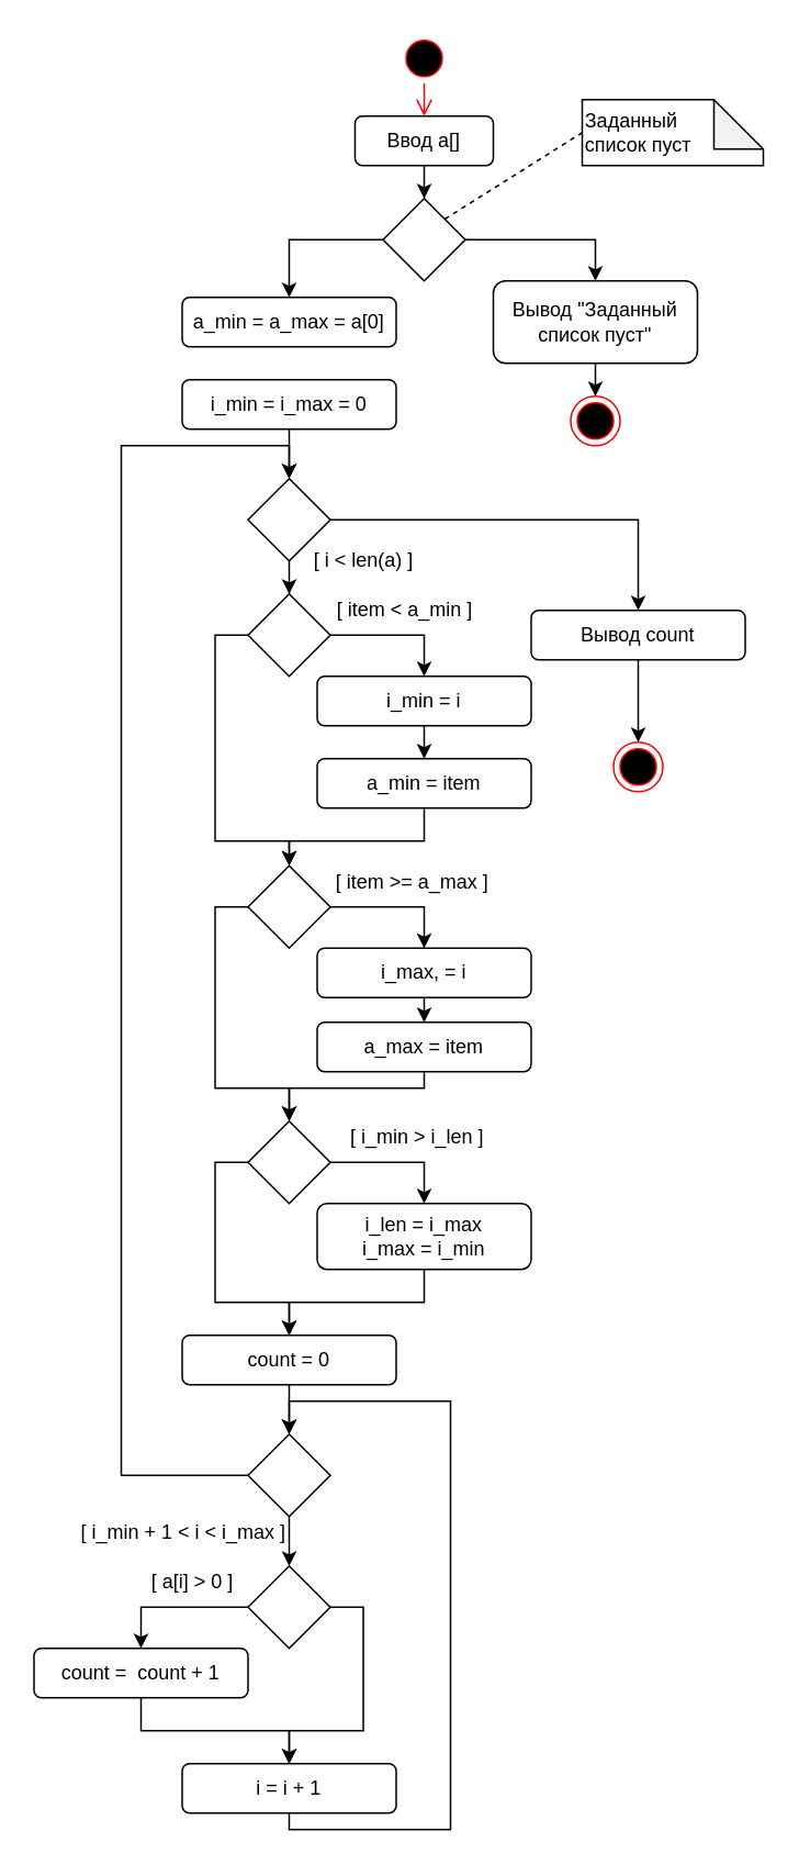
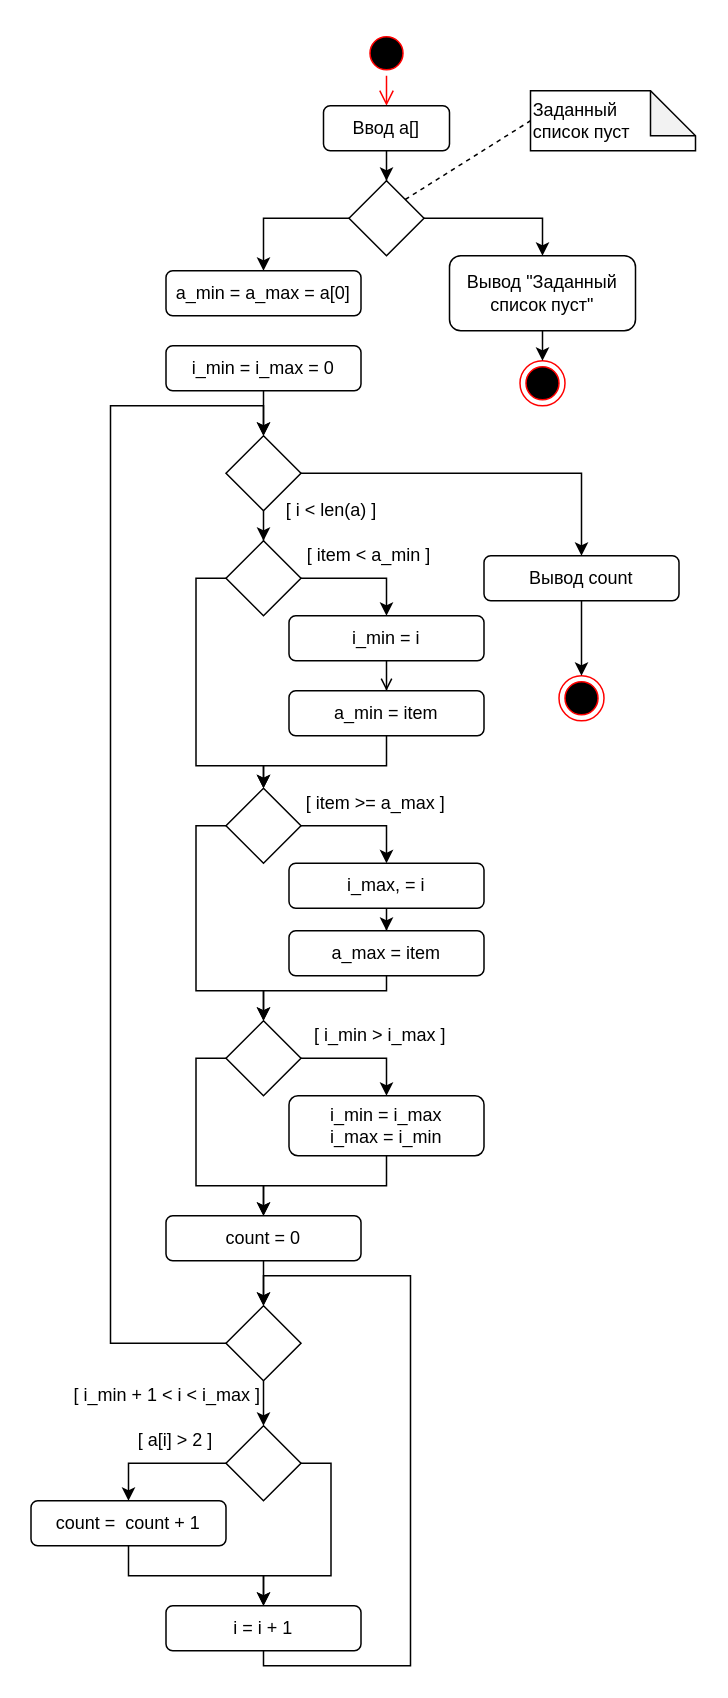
  <mxCell id="0" />
  <mxCell id="1" parent="0" />
  <mxCell id="2" value="" style="ellipse;html=1;shape=startState;fillColor=#000000;strokeColor=#ff0000;labelBackgroundColor=none;fontFamily=Helvetica;" parent="1" vertex="1"><mxGeometry x="242" y="20" width="30" height="30" as="geometry" /></mxCell>
  <mxCell id="3" value="" style="edgeStyle=orthogonalEdgeStyle;html=1;verticalAlign=bottom;endArrow=open;endSize=8;strokeColor=#ff0000;fontFamily=Helvetica;entryX=0.5;entryY=0;entryDx=0;entryDy=0;labelBackgroundColor=none;" parent="1" source="2" target="6" edge="1"><mxGeometry relative="1" as="geometry"><mxPoint x="257" y="110" as="targetPoint" /></mxGeometry></mxCell>
  <mxCell id="4" value="" style="ellipse;html=1;shape=endState;fillColor=#000000;strokeColor=#ff0000;labelBackgroundColor=none;fontFamily=Helvetica;" parent="1" vertex="1"><mxGeometry x="372" y="450" width="30" height="30" as="geometry" /></mxCell>
  <mxCell id="5" style="edgeStyle=orthogonalEdgeStyle;rounded=0;orthogonalLoop=1;jettySize=auto;html=1;exitX=0.5;exitY=1;exitDx=0;exitDy=0;fontFamily=Helvetica;labelBackgroundColor=none;" parent="1" source="6" target="9" edge="1"><mxGeometry relative="1" as="geometry" /></mxCell>
  <mxCell id="6" value="Ввод a[]" style="rounded=1;whiteSpace=wrap;html=1;labelBackgroundColor=none;fontFamily=Helvetica;" parent="1" vertex="1"><mxGeometry x="215" y="70" width="84" height="30" as="geometry" /></mxCell>
  <mxCell id="7" style="edgeStyle=orthogonalEdgeStyle;rounded=0;orthogonalLoop=1;jettySize=auto;html=1;exitX=1;exitY=0.5;exitDx=0;exitDy=0;entryX=0.5;entryY=0;entryDx=0;entryDy=0;fontFamily=Helvetica;labelBackgroundColor=none;" edge="1" parent="1" source="9" target="12"><mxGeometry relative="1" as="geometry" /></mxCell>
  <mxCell id="8" style="edgeStyle=orthogonalEdgeStyle;rounded=0;orthogonalLoop=1;jettySize=auto;html=1;exitX=0;exitY=0.5;exitDx=0;exitDy=0;fontFamily=Helvetica;labelBackgroundColor=none;" edge="1" parent="1" source="9" target="15"><mxGeometry relative="1" as="geometry" /></mxCell>
  <mxCell id="9" value="" style="rhombus;whiteSpace=wrap;html=1;labelBackgroundColor=none;fontFamily=Helvetica;" parent="1" vertex="1"><mxGeometry x="232" y="120" width="50" height="50" as="geometry" /></mxCell>
  <mxCell id="10" value="" style="ellipse;html=1;shape=endState;fillColor=#000000;strokeColor=#ff0000;labelBackgroundColor=none;fontFamily=Helvetica;" parent="1" vertex="1"><mxGeometry x="346" y="240" width="30" height="30" as="geometry" /></mxCell>
  <mxCell id="11" style="edgeStyle=orthogonalEdgeStyle;rounded=0;orthogonalLoop=1;jettySize=auto;html=1;exitX=0.5;exitY=1;exitDx=0;exitDy=0;entryX=0.5;entryY=0;entryDx=0;entryDy=0;fontFamily=Helvetica;labelBackgroundColor=none;" edge="1" parent="1" source="12" target="10"><mxGeometry relative="1" as="geometry" /></mxCell>
  <mxCell id="12" value="Вывод &quot;&lt;span style=&quot;&quot;&gt;Заданный список пуст&quot;&lt;/span&gt;" style="rounded=1;whiteSpace=wrap;html=1;labelBackgroundColor=none;fontFamily=Helvetica;" vertex="1" parent="1"><mxGeometry x="299" y="170" width="124" height="50" as="geometry" /></mxCell>
  <mxCell id="13" value="Заданный &lt;br&gt;список пуст" style="shape=note;whiteSpace=wrap;html=1;backgroundOutline=1;darkOpacity=0.05;labelBackgroundColor=none;fontFamily=Helvetica;align=left;" vertex="1" parent="1"><mxGeometry x="353" y="60" width="110" height="40" as="geometry" /></mxCell>
  <mxCell id="14" value="" style="endArrow=none;dashed=1;html=1;fontFamily=Helvetica;entryX=0;entryY=0.5;entryDx=0;entryDy=0;entryPerimeter=0;exitX=1;exitY=0;exitDx=0;exitDy=0;labelBackgroundColor=none;" edge="1" parent="1" source="9" target="13"><mxGeometry width="50" height="50" relative="1" as="geometry"><mxPoint x="233" y="300" as="sourcePoint" /><mxPoint x="283" y="250" as="targetPoint" /></mxGeometry></mxCell>
  <mxCell id="15" value="&lt;div style=&quot;&quot;&gt;a_min = a_max = a[&lt;span style=&quot;&quot;&gt;0&lt;/span&gt;]&lt;/div&gt;" style="rounded=1;whiteSpace=wrap;html=1;labelBackgroundColor=none;fontFamily=Helvetica;" vertex="1" parent="1"><mxGeometry x="110" y="180" width="130" height="30" as="geometry" /></mxCell>
  <mxCell id="16" style="edgeStyle=orthogonalEdgeStyle;rounded=0;orthogonalLoop=1;jettySize=auto;html=1;exitX=0.5;exitY=1;exitDx=0;exitDy=0;entryX=0.5;entryY=0;entryDx=0;entryDy=0;fontFamily=Helvetica;labelBackgroundColor=none;" edge="1" parent="1" source="17" target="20"><mxGeometry relative="1" as="geometry" /></mxCell>
  <mxCell id="17" value="&lt;div style=&quot;&quot;&gt;i_min = i_max = &lt;span style=&quot;&quot;&gt;0&lt;/span&gt;&lt;/div&gt;" style="rounded=1;whiteSpace=wrap;html=1;labelBackgroundColor=none;fontFamily=Helvetica;" vertex="1" parent="1"><mxGeometry x="110" y="230" width="130" height="30" as="geometry" /></mxCell>
  <mxCell id="18" style="edgeStyle=orthogonalEdgeStyle;rounded=0;orthogonalLoop=1;jettySize=auto;html=1;exitX=1;exitY=0.5;exitDx=0;exitDy=0;entryX=0.5;entryY=0;entryDx=0;entryDy=0;fontFamily=Helvetica;labelBackgroundColor=none;" edge="1" parent="1" source="20" target="22"><mxGeometry relative="1" as="geometry" /></mxCell>
  <mxCell id="19" style="edgeStyle=orthogonalEdgeStyle;rounded=0;orthogonalLoop=1;jettySize=auto;html=1;exitX=0.5;exitY=1;exitDx=0;exitDy=0;fontFamily=Helvetica;labelBackgroundColor=none;" edge="1" parent="1" source="20" target="26"><mxGeometry relative="1" as="geometry" /></mxCell>
  <mxCell id="20" value="" style="rhombus;whiteSpace=wrap;html=1;labelBackgroundColor=none;fontFamily=Helvetica;" vertex="1" parent="1"><mxGeometry x="150" y="290" width="50" height="50" as="geometry" /></mxCell>
  <mxCell id="21" style="edgeStyle=orthogonalEdgeStyle;rounded=0;orthogonalLoop=1;jettySize=auto;html=1;exitX=0.5;exitY=1;exitDx=0;exitDy=0;entryX=0.5;entryY=0;entryDx=0;entryDy=0;fontFamily=Helvetica;labelBackgroundColor=none;" edge="1" parent="1" source="22" target="4"><mxGeometry relative="1" as="geometry" /></mxCell>
  <mxCell id="22" value="&lt;div&gt;Вывод count&lt;/div&gt;" style="rounded=1;whiteSpace=wrap;html=1;labelBackgroundColor=none;fontFamily=Helvetica;" vertex="1" parent="1"><mxGeometry x="322" y="370" width="130" height="30" as="geometry" /></mxCell>
  <mxCell id="23" value="[ i &amp;lt; len(a) ]" style="text;html=1;strokeColor=none;fillColor=none;align=center;verticalAlign=middle;whiteSpace=wrap;rounded=0;labelBackgroundColor=none;fontFamily=Helvetica;" vertex="1" parent="1"><mxGeometry x="184" y="330" width="73" height="20" as="geometry" /></mxCell>
  <mxCell id="24" style="edgeStyle=orthogonalEdgeStyle;rounded=0;orthogonalLoop=1;jettySize=auto;html=1;exitX=1;exitY=0.5;exitDx=0;exitDy=0;entryX=0.5;entryY=0;entryDx=0;entryDy=0;fontFamily=Helvetica;labelBackgroundColor=none;" edge="1" parent="1" source="26" target="28"><mxGeometry relative="1" as="geometry" /></mxCell>
  <mxCell id="25" style="edgeStyle=orthogonalEdgeStyle;rounded=0;orthogonalLoop=1;jettySize=auto;html=1;exitX=0;exitY=0.5;exitDx=0;exitDy=0;entryX=0.5;entryY=0;entryDx=0;entryDy=0;fontFamily=Helvetica;labelBackgroundColor=none;" edge="1" parent="1" source="26" target="34"><mxGeometry relative="1" as="geometry"><Array as="points"><mxPoint x="130" y="385" /><mxPoint x="130" y="510" /><mxPoint x="175" y="510" /></Array></mxGeometry></mxCell>
  <mxCell id="26" value="" style="rhombus;whiteSpace=wrap;html=1;labelBackgroundColor=none;fontFamily=Helvetica;" vertex="1" parent="1"><mxGeometry x="150" y="360" width="50" height="50" as="geometry" /></mxCell>
- <mxCell id="27" style="edgeStyle=orthogonalEdgeStyle;rounded=0;orthogonalLoop=1;jettySize=auto;html=1;exitX=0.5;exitY=1;exitDx=0;exitDy=0;fontFamily=Helvetica;labelBackgroundColor=none;" edge="1" parent="1" source="28" target="31"><mxGeometry relative="1" as="geometry" /></mxCell>
+ <mxCell id="27" style="edgeStyle=orthogonalEdgeStyle;rounded=0;orthogonalLoop=1;jettySize=auto;html=1;exitX=0.5;exitY=1;exitDx=0;exitDy=0;fontFamily=Helvetica;labelBackgroundColor=none;endArrow=open;" edge="1" parent="1" source="28" target="31"><mxGeometry relative="1" as="geometry" /></mxCell>
  <mxCell id="28" value="&lt;div style=&quot;&quot;&gt;&lt;span style=&quot;&quot;&gt;i_min&lt;/span&gt;&lt;font&gt; &lt;/font&gt;&lt;font&gt;= i&lt;/font&gt;&lt;/div&gt;" style="rounded=1;whiteSpace=wrap;html=1;labelBackgroundColor=none;fontFamily=Helvetica;" vertex="1" parent="1"><mxGeometry x="192" y="410" width="130" height="30" as="geometry" /></mxCell>
  <mxCell id="29" value="&lt;div&gt;[ item &amp;lt; a_min ]&lt;/div&gt;" style="text;whiteSpace=wrap;html=1;fontFamily=Helvetica;verticalAlign=middle;align=center;labelBackgroundColor=none;" vertex="1" parent="1"><mxGeometry x="200" y="360" width="91" height="20" as="geometry" /></mxCell>
  <mxCell id="30" style="edgeStyle=orthogonalEdgeStyle;rounded=0;orthogonalLoop=1;jettySize=auto;html=1;exitX=0.5;exitY=1;exitDx=0;exitDy=0;entryX=0.5;entryY=0;entryDx=0;entryDy=0;fontFamily=Helvetica;labelBackgroundColor=none;" edge="1" parent="1" source="31" target="34"><mxGeometry relative="1" as="geometry" /></mxCell>
  <mxCell id="31" value="&lt;div style=&quot;&quot;&gt;a_min = item&lt;/div&gt;" style="rounded=1;whiteSpace=wrap;html=1;labelBackgroundColor=none;fontFamily=Helvetica;" vertex="1" parent="1"><mxGeometry x="192" y="460" width="130" height="30" as="geometry" /></mxCell>
  <mxCell id="32" style="edgeStyle=orthogonalEdgeStyle;rounded=0;orthogonalLoop=1;jettySize=auto;html=1;exitX=1;exitY=0.5;exitDx=0;exitDy=0;entryX=0.5;entryY=0;entryDx=0;entryDy=0;fontFamily=Helvetica;labelBackgroundColor=none;" edge="1" parent="1" source="34" target="37"><mxGeometry relative="1" as="geometry" /></mxCell>
  <mxCell id="33" style="edgeStyle=orthogonalEdgeStyle;rounded=0;orthogonalLoop=1;jettySize=auto;html=1;exitX=0;exitY=0.5;exitDx=0;exitDy=0;entryX=0.5;entryY=0;entryDx=0;entryDy=0;fontFamily=Helvetica;labelBackgroundColor=none;" edge="1" parent="1" source="34" target="42"><mxGeometry relative="1" as="geometry"><Array as="points"><mxPoint x="130" y="550" /><mxPoint x="130" y="660" /><mxPoint x="175" y="660" /></Array></mxGeometry></mxCell>
  <mxCell id="34" value="" style="rhombus;whiteSpace=wrap;html=1;labelBackgroundColor=none;fontFamily=Helvetica;" vertex="1" parent="1"><mxGeometry x="150" y="525" width="50" height="50" as="geometry" /></mxCell>
  <mxCell id="35" value="&lt;div&gt;[ item &amp;gt;= a_max ]&lt;/div&gt;" style="text;whiteSpace=wrap;html=1;fontFamily=Helvetica;verticalAlign=middle;align=center;labelBackgroundColor=none;" vertex="1" parent="1"><mxGeometry x="197" y="525" width="106" height="20" as="geometry" /></mxCell>
  <mxCell id="36" style="edgeStyle=orthogonalEdgeStyle;rounded=0;orthogonalLoop=1;jettySize=auto;html=1;exitX=0.5;exitY=1;exitDx=0;exitDy=0;fontFamily=Helvetica;labelBackgroundColor=none;" edge="1" parent="1" source="37" target="39"><mxGeometry relative="1" as="geometry" /></mxCell>
  <mxCell id="37" value="&lt;div style=&quot;&quot;&gt;i_max&lt;span style=&quot;&quot;&gt;, &lt;/span&gt;= i&lt;/div&gt;" style="rounded=1;whiteSpace=wrap;html=1;labelBackgroundColor=none;fontFamily=Helvetica;" vertex="1" parent="1"><mxGeometry x="192" y="575" width="130" height="30" as="geometry" /></mxCell>
  <mxCell id="38" style="edgeStyle=orthogonalEdgeStyle;rounded=0;orthogonalLoop=1;jettySize=auto;html=1;exitX=0.5;exitY=1;exitDx=0;exitDy=0;entryX=0.5;entryY=0;entryDx=0;entryDy=0;fontFamily=Helvetica;labelBackgroundColor=none;" edge="1" parent="1" source="39" target="42"><mxGeometry relative="1" as="geometry"><Array as="points"><mxPoint x="257" y="660" /><mxPoint x="175" y="660" /></Array></mxGeometry></mxCell>
  <mxCell id="39" value="&lt;div style=&quot;&quot;&gt;a_max = item&lt;/div&gt;" style="rounded=1;whiteSpace=wrap;html=1;labelBackgroundColor=none;fontFamily=Helvetica;" vertex="1" parent="1"><mxGeometry x="192" y="620" width="130" height="30" as="geometry" /></mxCell>
  <mxCell id="40" style="edgeStyle=orthogonalEdgeStyle;rounded=0;orthogonalLoop=1;jettySize=auto;html=1;exitX=1;exitY=0.5;exitDx=0;exitDy=0;entryX=0.5;entryY=0;entryDx=0;entryDy=0;fontFamily=Helvetica;labelBackgroundColor=none;" edge="1" parent="1" source="42" target="45"><mxGeometry relative="1" as="geometry" /></mxCell>
  <mxCell id="41" style="edgeStyle=orthogonalEdgeStyle;rounded=0;orthogonalLoop=1;jettySize=auto;html=1;exitX=0;exitY=0.5;exitDx=0;exitDy=0;entryX=0.5;entryY=0;entryDx=0;entryDy=0;fontFamily=Helvetica;labelBackgroundColor=none;" edge="1" parent="1" source="42" target="47"><mxGeometry relative="1" as="geometry"><Array as="points"><mxPoint x="130" y="705" /><mxPoint x="130" y="790" /><mxPoint x="175" y="790" /></Array></mxGeometry></mxCell>
  <mxCell id="42" value="" style="rhombus;whiteSpace=wrap;html=1;labelBackgroundColor=none;fontFamily=Helvetica;" vertex="1" parent="1"><mxGeometry x="150" y="680" width="50" height="50" as="geometry" /></mxCell>
- <mxCell id="43" value="&lt;div&gt;&lt;div&gt;[ i_min &amp;gt; i_len ]&lt;/div&gt;&lt;/div&gt;" style="text;whiteSpace=wrap;html=1;fontFamily=Helvetica;verticalAlign=middle;align=center;labelBackgroundColor=none;" vertex="1" parent="1"><mxGeometry x="200" y="680" width="106" height="20" as="geometry" /></mxCell>
+ <mxCell id="43" value="&lt;div&gt;&lt;div&gt;[ i_min &amp;gt; i_max ]&lt;/div&gt;&lt;/div&gt;" style="text;whiteSpace=wrap;html=1;fontFamily=Helvetica;verticalAlign=middle;align=center;labelBackgroundColor=none;" vertex="1" parent="1"><mxGeometry x="200" y="680" width="106" height="20" as="geometry" /></mxCell>
  <mxCell id="44" style="edgeStyle=orthogonalEdgeStyle;rounded=0;orthogonalLoop=1;jettySize=auto;html=1;exitX=0.5;exitY=1;exitDx=0;exitDy=0;fontFamily=Helvetica;labelBackgroundColor=none;entryX=0.5;entryY=0;entryDx=0;entryDy=0;" edge="1" parent="1" source="45" target="47"><mxGeometry relative="1" as="geometry"><mxPoint x="263" y="870" as="targetPoint" /><Array as="points"><mxPoint x="257" y="790" /><mxPoint x="175" y="790" /></Array></mxGeometry></mxCell>
- <mxCell id="45" value="&lt;div style=&quot;&quot;&gt;i_len&lt;span style=&quot;&quot;&gt; &lt;/span&gt;= i_max&lt;/div&gt;&lt;div style=&quot;&quot;&gt;&lt;div style=&quot;&quot;&gt;i_max = i_min&lt;/div&gt;&lt;/div&gt;" style="rounded=1;whiteSpace=wrap;html=1;labelBackgroundColor=none;fontFamily=Helvetica;" vertex="1" parent="1"><mxGeometry x="192" y="730" width="130" height="40" as="geometry" /></mxCell>
+ <mxCell id="45" value="&lt;div style=&quot;&quot;&gt;i_min&lt;span style=&quot;&quot;&gt; &lt;/span&gt;= i_max&lt;/div&gt;&lt;div style=&quot;&quot;&gt;&lt;div style=&quot;&quot;&gt;i_max = i_min&lt;/div&gt;&lt;/div&gt;" style="rounded=1;whiteSpace=wrap;html=1;labelBackgroundColor=none;fontFamily=Helvetica;" vertex="1" parent="1"><mxGeometry x="192" y="730" width="130" height="40" as="geometry" /></mxCell>
  <mxCell id="46" style="edgeStyle=orthogonalEdgeStyle;rounded=0;orthogonalLoop=1;jettySize=auto;html=1;exitX=0.5;exitY=1;exitDx=0;exitDy=0;entryX=0.5;entryY=0;entryDx=0;entryDy=0;labelBackgroundColor=none;fontFamily=Helvetica;fontColor=#000000;" edge="1" parent="1" source="47" target="50"><mxGeometry relative="1" as="geometry" /></mxCell>
  <mxCell id="47" value="&lt;div style=&quot;&quot;&gt;count = &lt;span style=&quot;&quot;&gt;0&lt;/span&gt;&lt;/div&gt;" style="rounded=1;whiteSpace=wrap;html=1;labelBackgroundColor=none;fontFamily=Helvetica;" vertex="1" parent="1"><mxGeometry x="110" y="810" width="130" height="30" as="geometry" /></mxCell>
  <mxCell id="48" style="edgeStyle=orthogonalEdgeStyle;rounded=0;orthogonalLoop=1;jettySize=auto;html=1;exitX=0;exitY=0.5;exitDx=0;exitDy=0;entryX=0.5;entryY=0;entryDx=0;entryDy=0;labelBackgroundColor=none;fontFamily=Helvetica;fontColor=#000000;" edge="1" parent="1" source="50" target="20"><mxGeometry relative="1" as="geometry"><Array as="points"><mxPoint x="73" y="895" /><mxPoint x="73" y="270" /><mxPoint x="175" y="270" /></Array></mxGeometry></mxCell>
  <mxCell id="49" style="edgeStyle=orthogonalEdgeStyle;rounded=0;orthogonalLoop=1;jettySize=auto;html=1;exitX=0.5;exitY=1;exitDx=0;exitDy=0;entryX=0.5;entryY=0;entryDx=0;entryDy=0;labelBackgroundColor=none;fontFamily=Helvetica;fontColor=#000000;" edge="1" parent="1" source="50" target="53"><mxGeometry relative="1" as="geometry" /></mxCell>
  <mxCell id="50" value="" style="rhombus;whiteSpace=wrap;html=1;labelBackgroundColor=none;fontFamily=Helvetica;" vertex="1" parent="1"><mxGeometry x="150" y="870" width="50" height="50" as="geometry" /></mxCell>
  <mxCell id="51" style="edgeStyle=orthogonalEdgeStyle;rounded=0;orthogonalLoop=1;jettySize=auto;html=1;exitX=0;exitY=0.5;exitDx=0;exitDy=0;entryX=0.5;entryY=0;entryDx=0;entryDy=0;labelBackgroundColor=none;fontFamily=Helvetica;fontColor=#000000;" edge="1" parent="1" source="53" target="56"><mxGeometry relative="1" as="geometry" /></mxCell>
  <mxCell id="52" style="edgeStyle=orthogonalEdgeStyle;rounded=0;orthogonalLoop=1;jettySize=auto;html=1;entryX=0.5;entryY=0;entryDx=0;entryDy=0;labelBackgroundColor=none;fontFamily=Helvetica;fontColor=#000000;exitX=1;exitY=0.5;exitDx=0;exitDy=0;" edge="1" parent="1" source="53" target="59"><mxGeometry relative="1" as="geometry"><Array as="points"><mxPoint x="220" y="975" /><mxPoint x="220" y="1050" /><mxPoint x="175" y="1050" /></Array></mxGeometry></mxCell>
  <mxCell id="53" value="" style="rhombus;whiteSpace=wrap;html=1;labelBackgroundColor=none;fontFamily=Helvetica;" vertex="1" parent="1"><mxGeometry x="150" y="950" width="50" height="50" as="geometry" /></mxCell>
  <mxCell id="54" value="&lt;div&gt;&lt;div&gt;[ i_min + 1 &amp;lt; i &amp;lt; i_max ]&lt;/div&gt;&lt;/div&gt;" style="text;whiteSpace=wrap;html=1;fontFamily=Helvetica;verticalAlign=middle;align=center;labelBackgroundColor=none;" vertex="1" parent="1"><mxGeometry x="43" y="920" width="136" height="20" as="geometry" /></mxCell>
  <mxCell id="55" style="edgeStyle=orthogonalEdgeStyle;rounded=0;orthogonalLoop=1;jettySize=auto;html=1;exitX=0.5;exitY=1;exitDx=0;exitDy=0;entryX=0.5;entryY=0;entryDx=0;entryDy=0;labelBackgroundColor=none;fontFamily=Helvetica;fontColor=#000000;" edge="1" parent="1" source="56" target="59"><mxGeometry relative="1" as="geometry"><Array as="points"><mxPoint x="85" y="1050" /><mxPoint x="175" y="1050" /></Array></mxGeometry></mxCell>
  <mxCell id="56" value="&lt;div&gt;count =&amp;nbsp; count + 1&lt;/div&gt;" style="rounded=1;whiteSpace=wrap;html=1;labelBackgroundColor=none;fontFamily=Helvetica;" vertex="1" parent="1"><mxGeometry x="20" y="1000" width="130" height="30" as="geometry" /></mxCell>
- <mxCell id="57" value="&lt;div&gt;&lt;div&gt;[ a[i] &amp;gt; 0 ]&lt;/div&gt;&lt;/div&gt;" style="text;whiteSpace=wrap;html=1;fontFamily=Helvetica;verticalAlign=middle;align=center;labelBackgroundColor=none;" vertex="1" parent="1"><mxGeometry x="83" y="950" width="67" height="20" as="geometry" /></mxCell>
+ <mxCell id="57" value="&lt;div&gt;&lt;div&gt;[ a[i] &amp;gt; 2 ]&lt;/div&gt;&lt;/div&gt;" style="text;whiteSpace=wrap;html=1;fontFamily=Helvetica;verticalAlign=middle;align=center;labelBackgroundColor=none;" vertex="1" parent="1"><mxGeometry x="83" y="950" width="67" height="20" as="geometry" /></mxCell>
  <mxCell id="58" style="edgeStyle=orthogonalEdgeStyle;rounded=0;orthogonalLoop=1;jettySize=auto;html=1;exitX=0.5;exitY=1;exitDx=0;exitDy=0;entryX=0.5;entryY=0;entryDx=0;entryDy=0;labelBackgroundColor=none;fontFamily=Helvetica;fontColor=#000000;" edge="1" parent="1" source="59" target="50"><mxGeometry relative="1" as="geometry"><Array as="points"><mxPoint x="175" y="1110" /><mxPoint x="273" y="1110" /><mxPoint x="273" y="850" /><mxPoint x="175" y="850" /></Array></mxGeometry></mxCell>
  <mxCell id="59" value="&lt;div&gt;i = i + 1&lt;/div&gt;" style="rounded=1;whiteSpace=wrap;html=1;labelBackgroundColor=none;fontFamily=Helvetica;" vertex="1" parent="1"><mxGeometry x="110" y="1070" width="130" height="30" as="geometry" /></mxCell>
